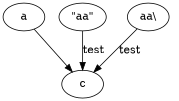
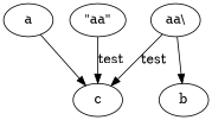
  digraph {
    a
    c
    "aa\\"
+   b
    "\"aa\""
    a -> c
    "aa\\" -> c [label=test]
+   "aa\\" -> b
    "\"aa\"" -> c [label=test]
  }
